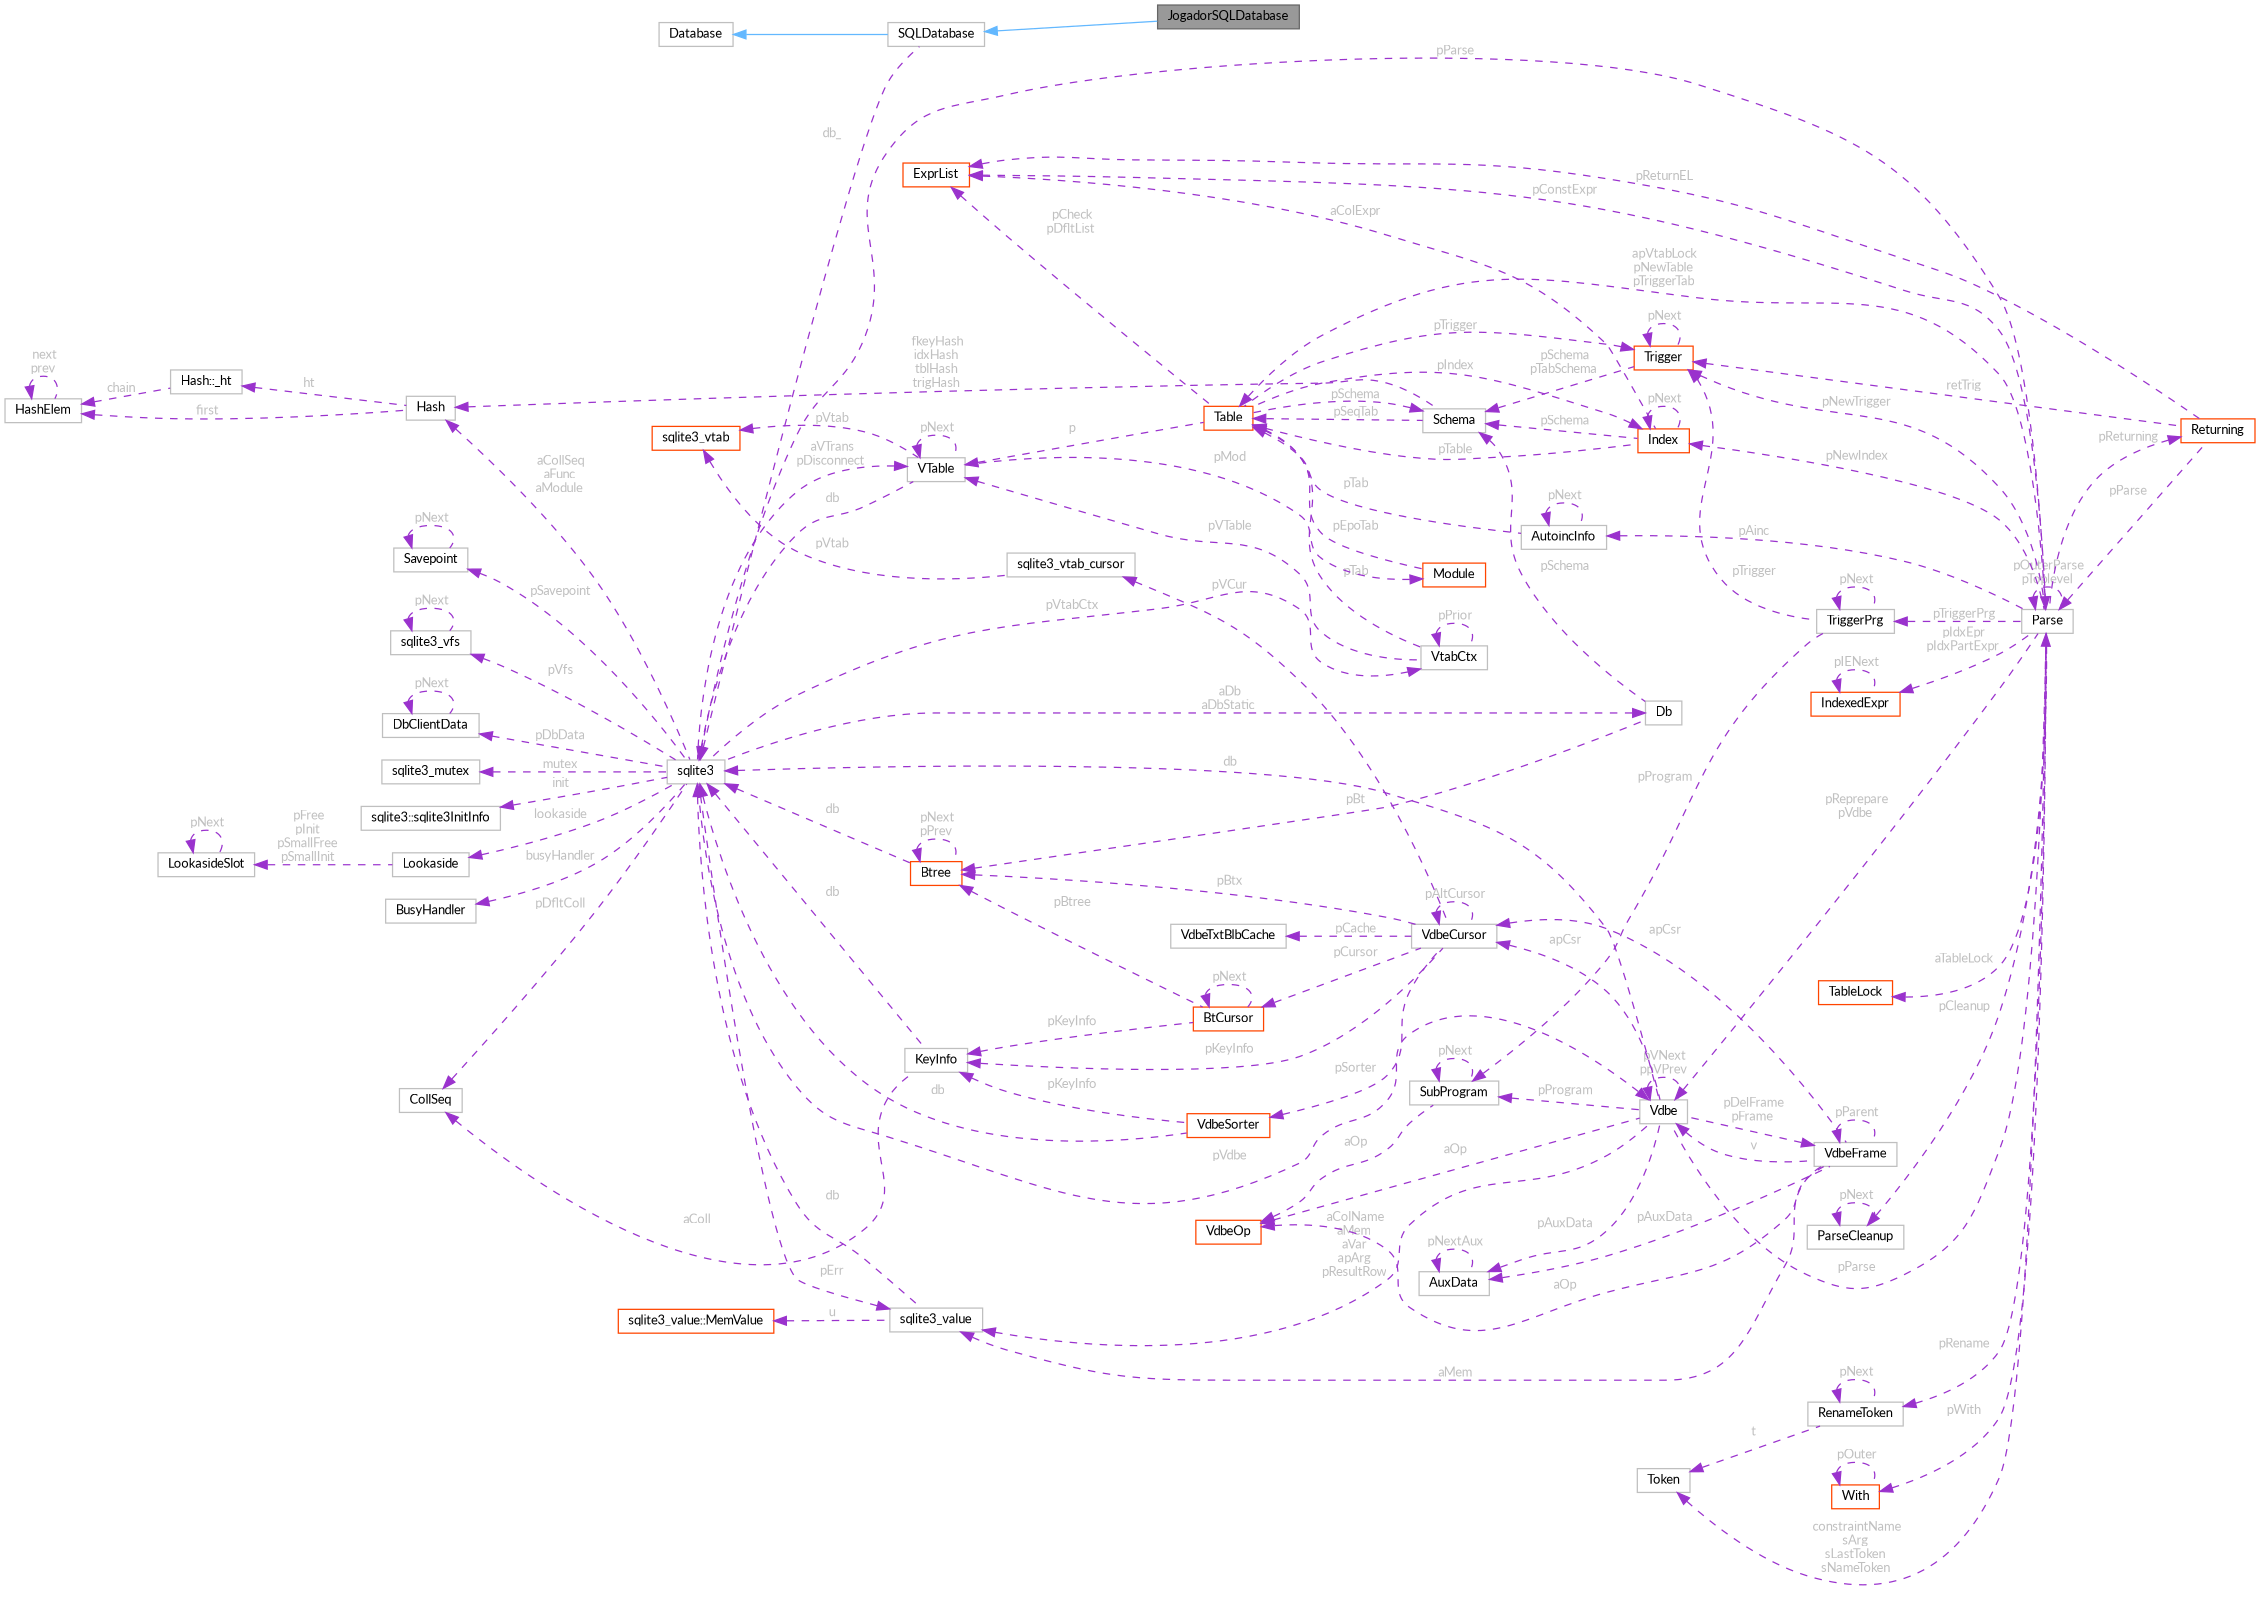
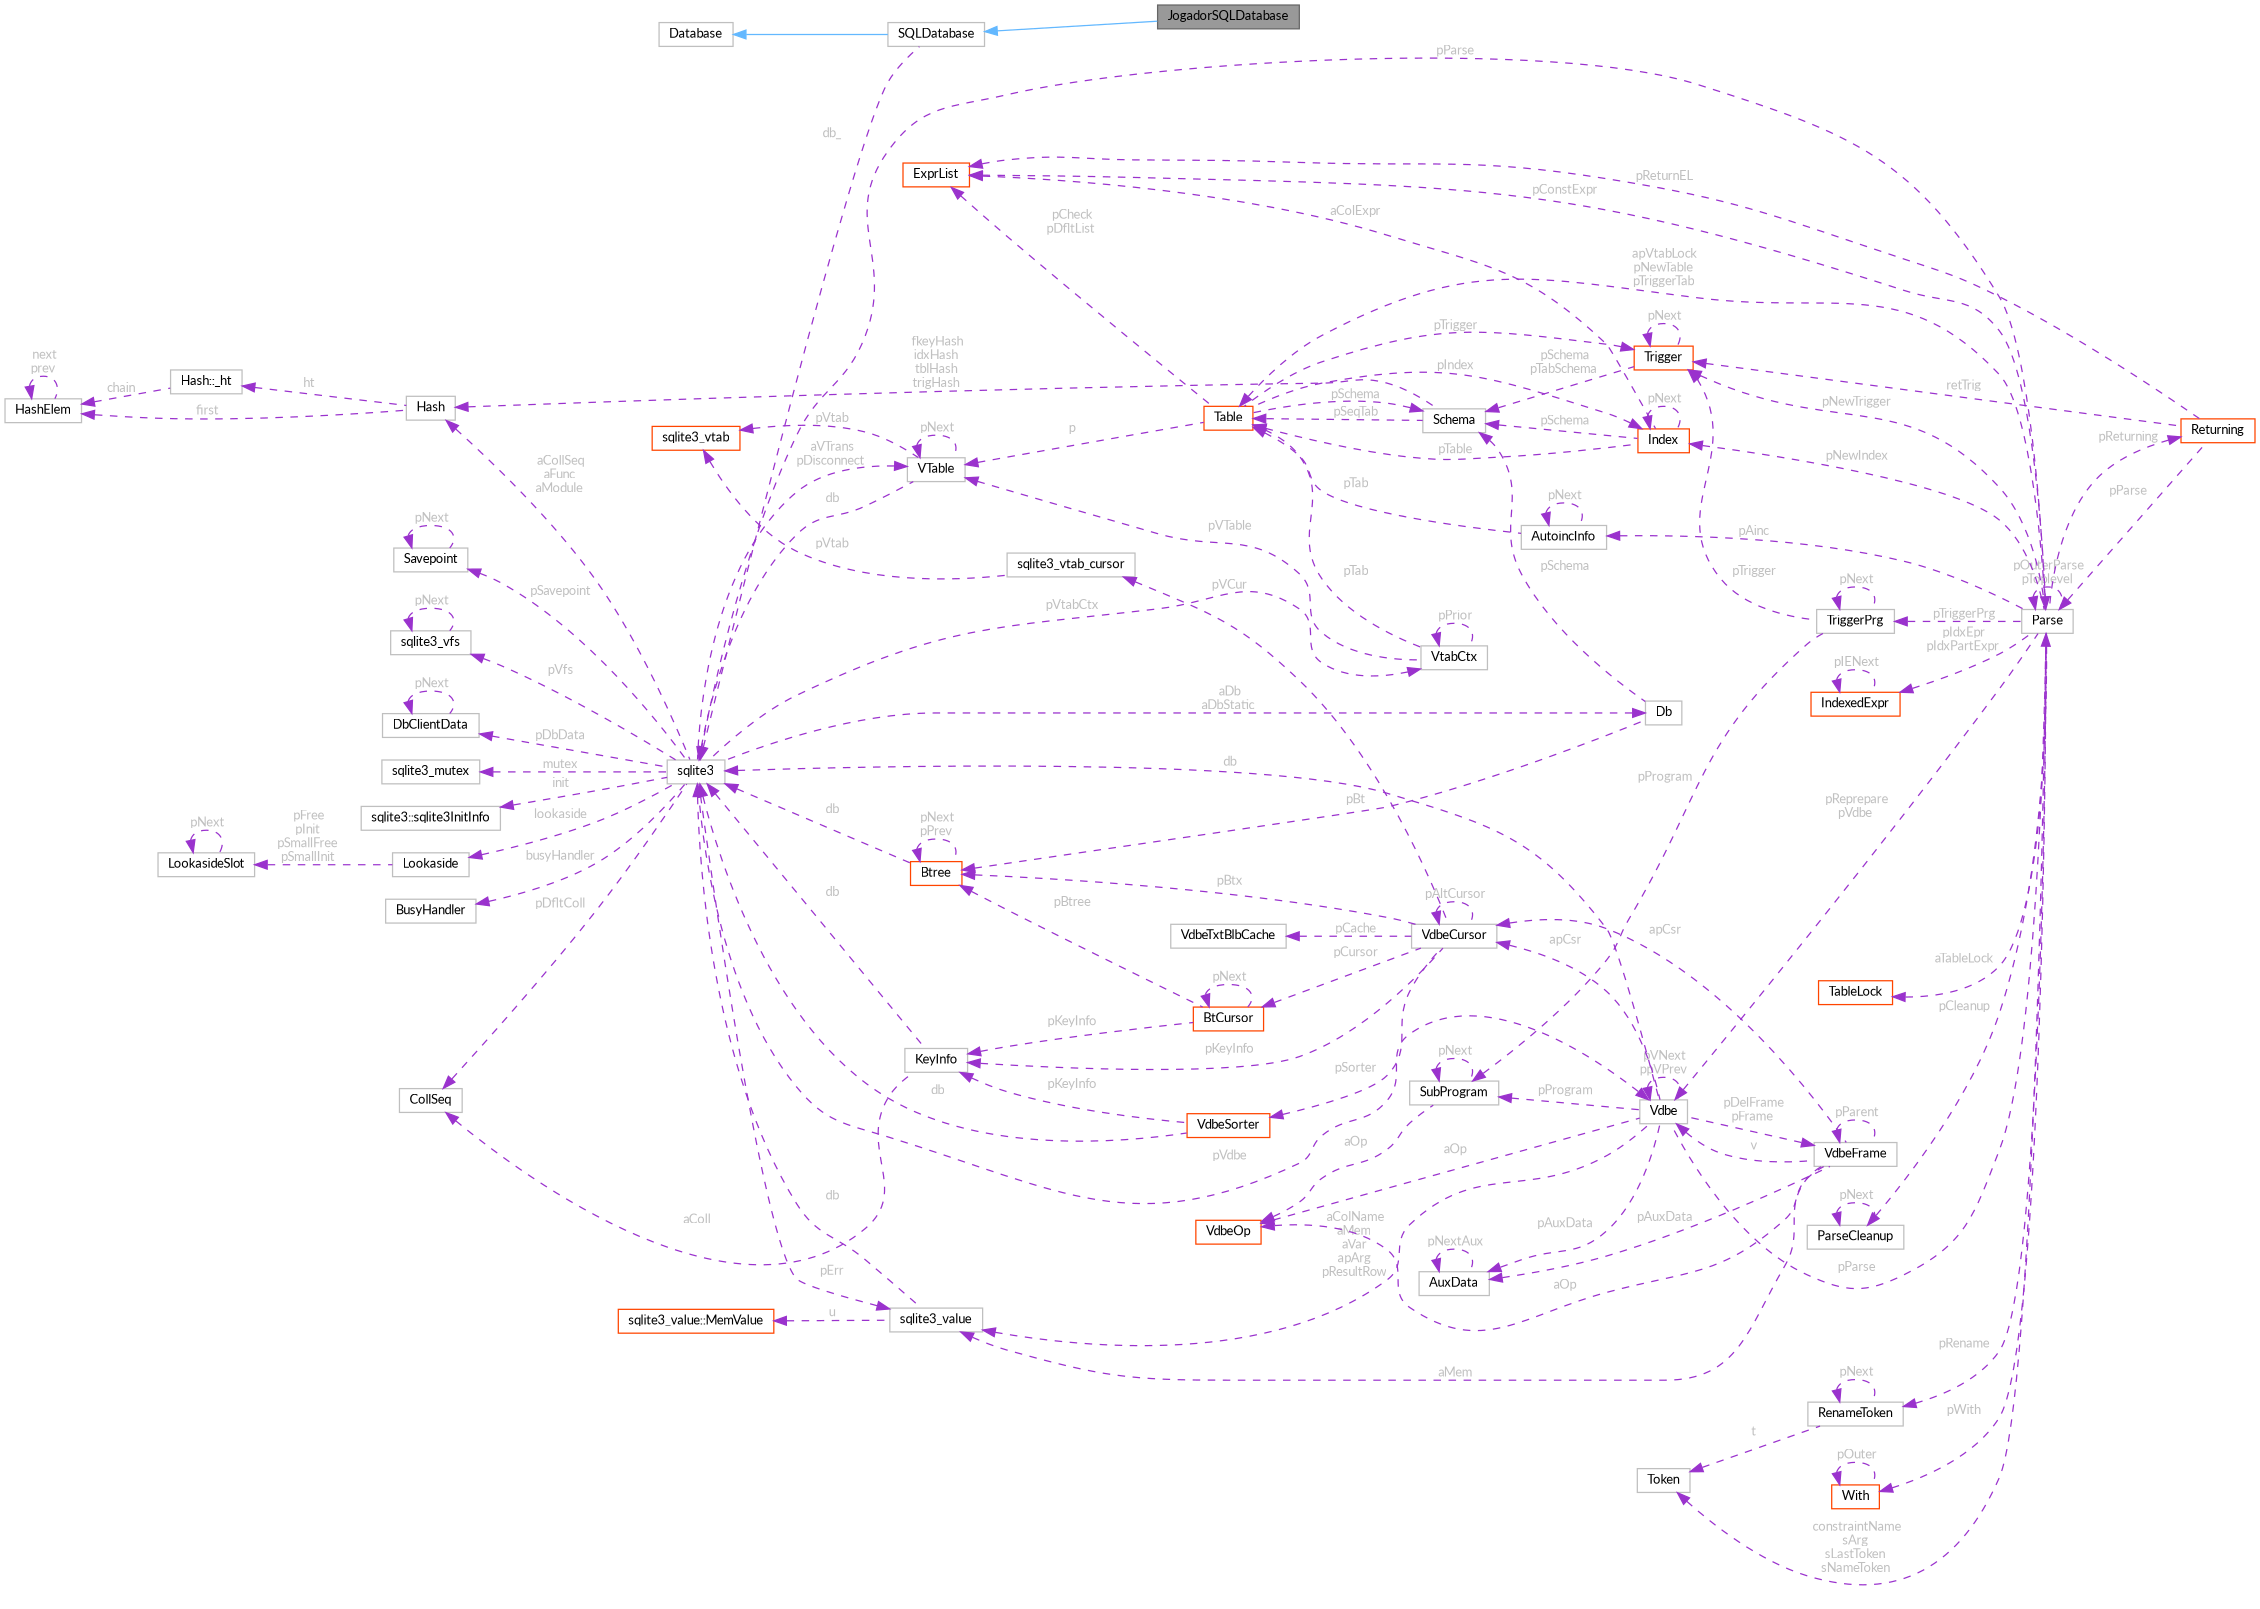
  digraph {
    fontname=Lato
    rankdir=LR
    node [color=grey75 fillcolor=white fontname=Lato fontsize=10 shape=box style=filled]
    edge [color=darkorchid3 dir=back fontname=Lato fontsize=10 labelfontname=Helvetica labelfontsize=10 style=dashed fontcolor=grey]
    n1 [color=gray40 fillcolor=grey60 fontcolor=black height=0.2 label=JogadorSQLDatabase width=0.4]
    n2 [height=0.2 label=SQLDatabase width=0.4]
    n3 [height=0.2 label=Database width=0.4]
    n4 [height=0.2 label=sqlite3 width=0.4]
    n5 [height=0.2 label=Vdbe width=0.4]
    n6 [height=0.2 label=VTable width=0.4]
    n7 [height=0.2 label=sqlite3_value width=0.4]
    n8 [color=orangered height=0.2 label=Btree width=0.4]
    n9 [height=0.2 label=KeyInfo width=0.4]
    n10 [color=orangered height=0.2 label=VdbeSorter width=0.4]
    n11 [height=0.2 label=Parse width=0.4]
    n12 [height=0.2 label=VdbeFrame width=0.4]
    n13 [color=orangered height=0.2 label=Returning width=0.4]
    n14 [color=orangered height=0.2 label=Table width=0.4]
    n15 [height=0.2 label=VtabCtx width=0.4]
    n16 [height=0.2 label=Db width=0.4]
    n17 [height=0.2 label=VdbeCursor width=0.4]
    n18 [color=orangered height=0.2 label=BtCursor width=0.4]
    n19 [height=0.2 label=sqlite3_vfs width=0.4]
    n20 [color=orangered height=0.2 label=ExprList width=0.4]
    n21 [color=orangered height=0.2 label=Index width=0.4]
    n22 [height=0.2 label=AutoincInfo width=0.4]
    n23 [height=0.2 label=Schema width=0.4]
-   n24 [color=orangered height=0.2 label=Module width=0.4]
    n25 [color=orangered height=0.2 label=IndexedExpr width=0.4]
    n26 [color=orangered height=0.2 label=TableLock width=0.4]
    n27 [color=orangered height=0.2 label=Trigger width=0.4]
    n28 [height=0.2 label=TriggerPrg width=0.4]
    n29 [height=0.2 label=Hash width=0.4]
    n30 [height=0.2 label=HashElem width=0.4]
    n31 [height=0.2 label="Hash::_ht" width=0.4]
    n32 [color=orangered height=0.2 label=sqlite3_vtab width=0.4]
    n33 [height=0.2 label=sqlite3_vtab_cursor width=0.4]
    n34 [height=0.2 label=SubProgram width=0.4]
    n35 [color=orangered height=0.2 label=VdbeOp width=0.4]
    n36 [height=0.2 label=ParseCleanup width=0.4]
    n37 [height=0.2 label=Token width=0.4]
    n38 [height=0.2 label=RenameToken width=0.4]
    n39 [color=orangered height=0.2 label=With width=0.4]
    n40 [color=orangered height=0.2 label="sqlite3_value::MemValue" width=0.4]
    n41 [height=0.2 label=CollSeq width=0.4]
    n42 [height=0.2 label=VdbeTxtBlbCache width=0.4]
    n43 [height=0.2 label=AuxData width=0.4]
    n44 [height=0.2 label=sqlite3_mutex width=0.4]
    n45 [height=0.2 label="sqlite3::sqlite3InitInfo" width=0.4]
    n46 [height=0.2 label=Lookaside width=0.4]
    n47 [height=0.2 label=LookasideSlot width=0.4]
    n48 [height=0.2 label=BusyHandler width=0.4]
    n49 [height=0.2 label=Savepoint width=0.4]
    n50 [height=0.2 label=DbClientData width=0.4]
    n2 -> n1 [color=steelblue1 style=solid fontcolor=""]
    n3 -> n2 [color=steelblue1 style=solid fontcolor=""]
    n4 -> n2 [label=" db_"]
    n4 -> n5 [label=" db"]
    n4 -> n6 [label=" db"]
    n4 -> n7 [label=" db"]
    n4 -> n8 [label=" db"]
    n4 -> n9 [label=" db"]
    n4 -> n10 [label=" db"]
    n5 -> n4 [label=" pVdbe"]
    n5 -> n5 [label=" pVNext\nppVPrev"]
    n5 -> n11 [label=" pReprepare\npVdbe"]
    n5 -> n12 [label=" v"]
    n6 -> n4 [label=" aVTrans\npDisconnect"]
    n6 -> n6 [label=" pNext"]
    n6 -> n14 [label=" p"]
    n6 -> n15 [label=" pVTable"]
    n7 -> n4 [label=" pErr"]
    n7 -> n5 [label=" aColName\naMem\naVar\napArg\npResultRow"]
    n7 -> n12 [label=" aMem"]
    n8 -> n8 [label=" pNext\npPrev"]
    n8 -> n16 [label=" pBt"]
    n8 -> n17 [label=" pBtx"]
    n8 -> n18 [label=" pBtree"]
    n9 -> n10 [label=" pKeyInfo"]
    n9 -> n17 [label=" pKeyInfo"]
    n9 -> n18 [label=" pKeyInfo"]
    n10 -> n17 [label=" pSorter"]
    n11 -> n4 [label=" pParse"]
    n11 -> n5 [label=" pParse"]
    n11 -> n11 [label=" pOuterParse\npToplevel"]
    n11 -> n13 [label=" pParse"]
    n12 -> n5 [label=" pDelFrame\npFrame"]
    n12 -> n12 [label=" pParent"]
    n13 -> n11 [label=" pReturning"]
    n14 -> n11 [label=" apVtabLock\npNewTable\npTriggerTab"]
    n14 -> n15 [label=" pTab"]
    n14 -> n21 [label=" pTable"]
    n14 -> n22 [label=" pTab"]
    n14 -> n23 [label=" pSeqTab"]
-   n14 -> n24 [label=" pEpoTab"]
    n15 -> n4 [label=" pVtabCtx"]
    n15 -> n15 [label=" pPrior"]
    n16 -> n4 [label=" aDb\naDbStatic"]
    n17 -> n5 [label=" apCsr"]
    n17 -> n12 [label=" apCsr"]
    n17 -> n17 [label=" pAltCursor"]
    n18 -> n17 [label=" pCursor"]
    n18 -> n18 [label=" pNext"]
    n19 -> n4 [label=" pVfs"]
    n19 -> n19 [label=" pNext"]
    n20 -> n11 [label=" pConstExpr"]
    n20 -> n13 [label=" pReturnEL"]
    n20 -> n14 [label=" pCheck\npDfltList"]
    n20 -> n21 [label=" aColExpr"]
    n21 -> n11 [label=" pNewIndex"]
    n21 -> n14 [label=" pIndex"]
    n21 -> n21 [label=" pNext"]
    n22 -> n11 [label=" pAinc"]
    n22 -> n22 [label=" pNext"]
    n23 -> n14 [label=" pSchema"]
    n23 -> n16 [label=" pSchema"]
    n23 -> n21 [label=" pSchema"]
    n23 -> n27 [label=" pSchema\npTabSchema"]
-   n24 -> n6 [label=" pMod"]
    n25 -> n11 [label=" pIdxEpr\npIdxPartExpr"]
    n25 -> n25 [label=" pIENext"]
    n26 -> n11 [label=" aTableLock"]
    n27 -> n11 [label=" pNewTrigger"]
    n27 -> n13 [label=" retTrig"]
    n27 -> n14 [label=" pTrigger"]
    n27 -> n27 [label=" pNext"]
    n27 -> n28 [label=" pTrigger"]
    n28 -> n11 [label=" pTriggerPrg"]
    n28 -> n28 [label=" pNext"]
    n29 -> n4 [label=" aCollSeq\naFunc\naModule"]
    n29 -> n23 [label=" fkeyHash\nidxHash\ntblHash\ntrigHash"]
    n30 -> n29 [label=" first"]
    n30 -> n30 [label=" next\nprev"]
    n30 -> n31 [label=" chain"]
    n31 -> n29 [label=" ht"]
    n32 -> n6 [label=" pVtab"]
    n32 -> n33 [label=" pVtab"]
    n33 -> n17 [label=" pVCur"]
    n34 -> n5 [label=" pProgram"]
    n34 -> n28 [label=" pProgram"]
    n34 -> n34 [label=" pNext"]
    n35 -> n5 [label=" aOp"]
    n35 -> n12 [label=" aOp"]
    n35 -> n34 [label=" aOp"]
    n36 -> n11 [label=" pCleanup"]
    n36 -> n36 [label=" pNext"]
    n37 -> n11 [label=" constraintName\nsArg\nsLastToken\nsNameToken"]
    n37 -> n38 [label=" t"]
    n38 -> n11 [label=" pRename"]
    n38 -> n38 [label=" pNext"]
    n39 -> n11 [label=" pWith"]
    n39 -> n39 [label=" pOuter"]
    n40 -> n7 [label=" u"]
    n41 -> n4 [label=" pDfltColl"]
    n41 -> n9 [label=" aColl"]
    n42 -> n17 [label=" pCache"]
    n43 -> n5 [label=" pAuxData"]
    n43 -> n12 [label=" pAuxData"]
    n43 -> n43 [label=" pNextAux"]
    n44 -> n4 [label=" mutex"]
    n45 -> n4 [label=" init"]
    n46 -> n4 [label=" lookaside"]
    n47 -> n46 [label=" pFree\npInit\npSmallFree\npSmallInit"]
    n47 -> n47 [label=" pNext"]
    n48 -> n4 [label=" busyHandler"]
    n49 -> n4 [label=" pSavepoint"]
    n49 -> n49 [label=" pNext"]
    n50 -> n4 [label=" pDbData"]
    n50 -> n50 [label=" pNext"]
  }
